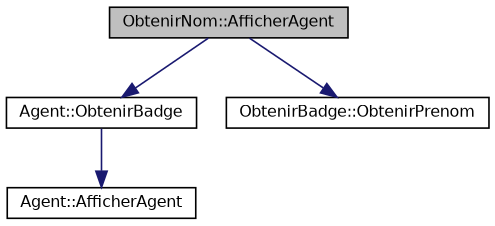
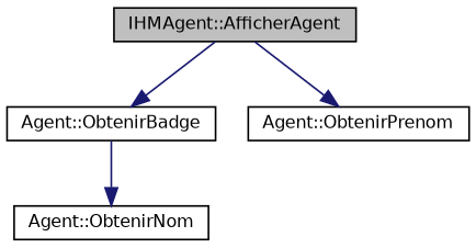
  digraph {
    rankdir=TB
    node [color=black fillcolor=white fontname=Helvetica fontsize=10 shape=record style=filled]
    edge [color=midnightblue fontname=Helvetica fontsize=10 labelfontname=Helvetica labelfontsize=10 style=solid]
-   n1 [fillcolor=grey75 fontcolor=black height=0.2 label="ObtenirNom::AfficherAgent" width=0.4]
+   n1 [fillcolor=grey75 fontcolor=black height=0.2 label="IHMAgent::AfficherAgent" width=0.4]
    n2 [height=0.2 label="Agent::ObtenirBadge" width=0.4]
-   n3 [height=0.2 label="ObtenirBadge::ObtenirPrenom" width=0.4]
-   n4 [height=0.2 label="Agent::AfficherAgent" width=0.4]
+   n3 [height=0.2 label="Agent::ObtenirPrenom" width=0.4]
+   n4 [height=0.2 label="Agent::ObtenirNom" width=0.4]
    n1 -> n2
    n1 -> n3
    n2 -> n4
  }
